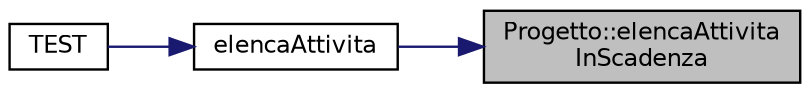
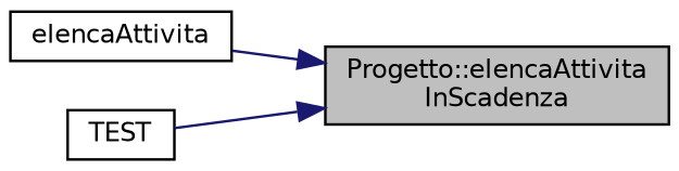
  digraph {
    rankdir=RL
    node [color=black fillcolor=white fontname=Helvetica fontsize=10 shape=record style=filled]
    edge [color=midnightblue dir=back fontname=Helvetica fontsize=10 labelfontname=Helvetica labelfontsize=10 style=solid]
    n1 [fillcolor=grey75 fontcolor=black height=0.2 label="Progetto::elencaAttivita\lInScadenza" width=0.4]
    n2 [height=0.2 label=elencaAttivita width=0.4]
    n3 [height=0.2 label=TEST width=0.4]
    n1 -> n2
-   n2 -> n3
+   n1 -> n3
  }
